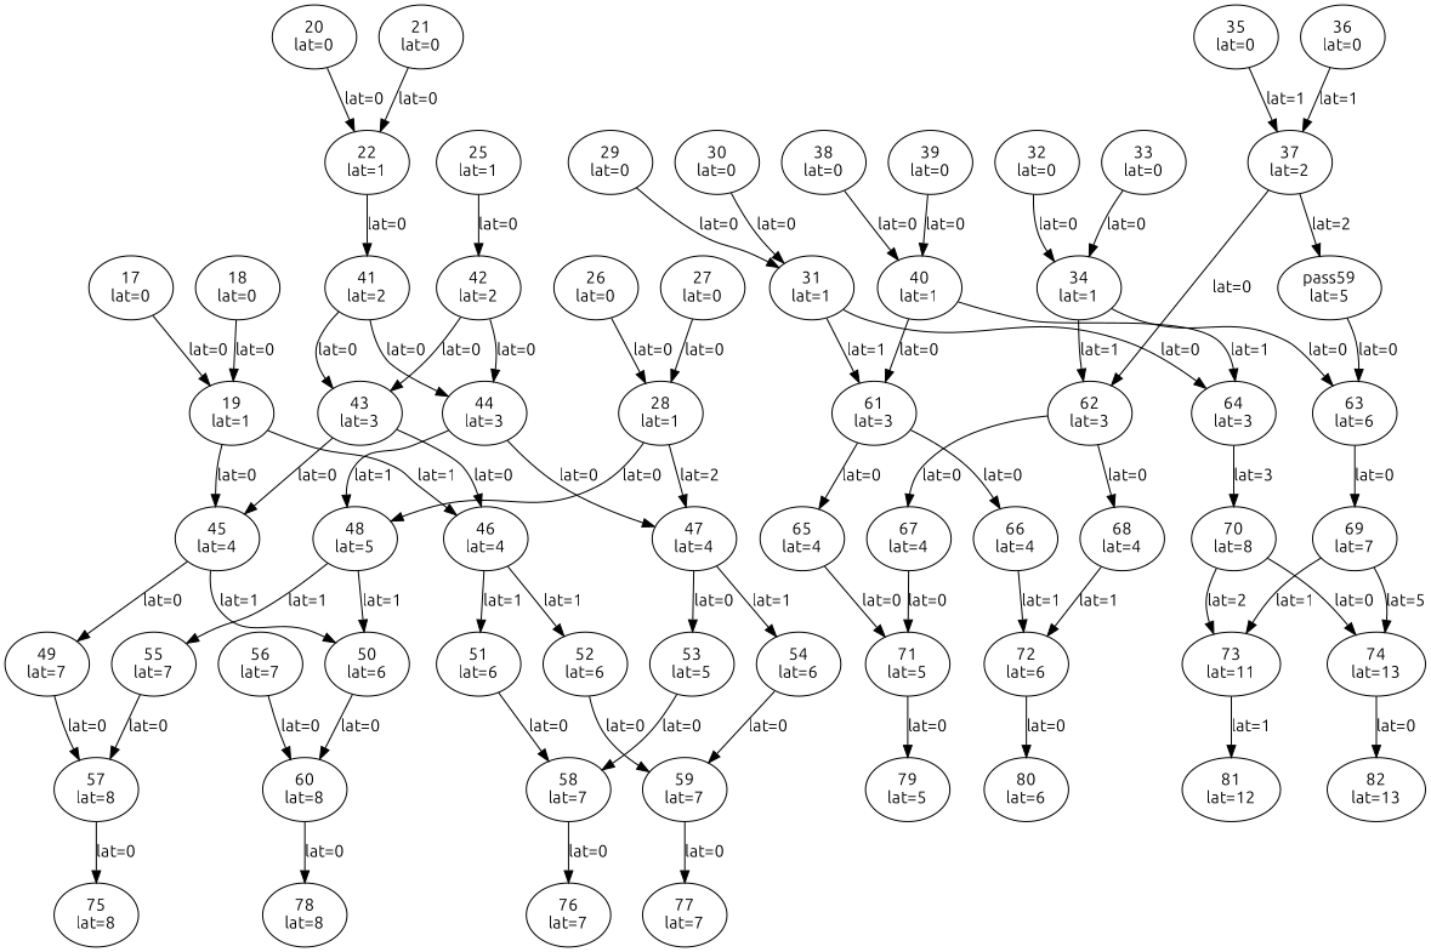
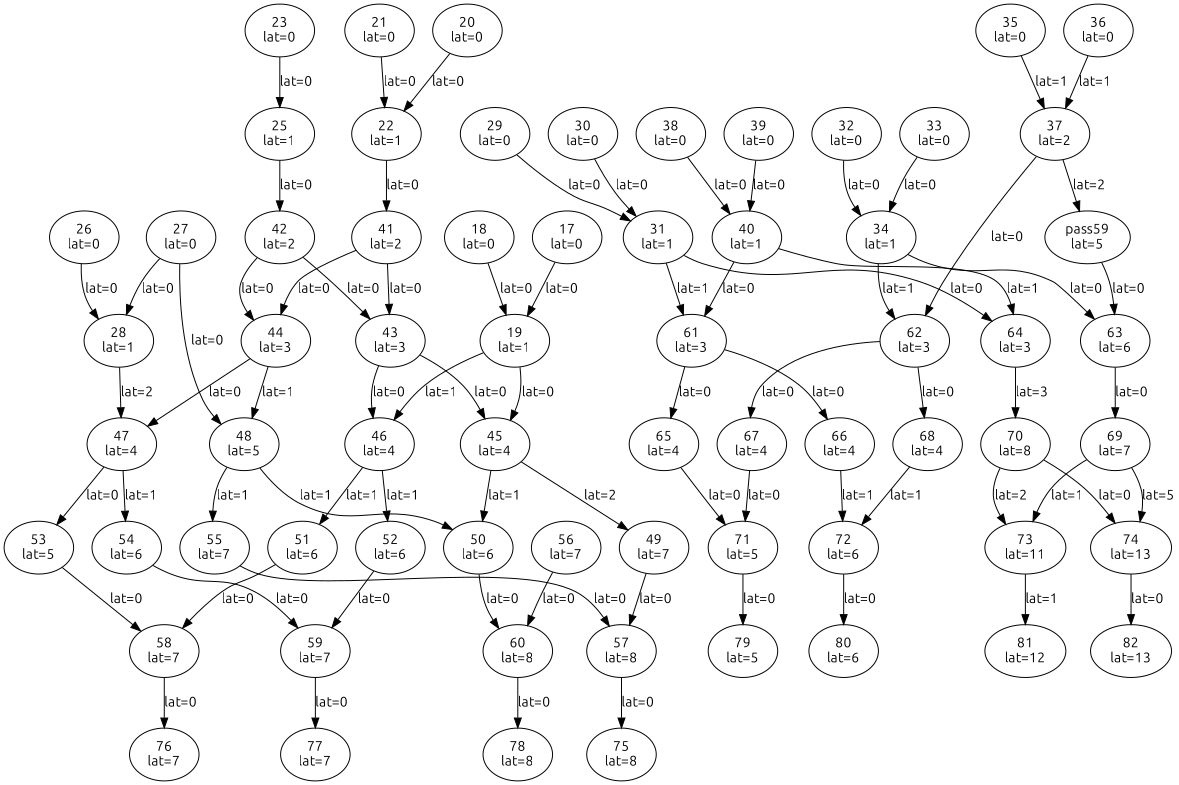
  digraph {
    fontname=Ubuntu
    node [fontname=Ubuntu]
    edge [fontname=Ubuntu]
    17 [label="\N\nlat=0"]
    19 [label="\N\nlat=1"]
    45 [label="\N\nlat=4"]
    46 [label="\N\nlat=4"]
    18 [label="\N\nlat=0"]
    20 [label="\N\nlat=0"]
    22 [label="\N\nlat=1"]
    41 [label="\N\nlat=2"]
    21 [label="\N\nlat=0"]
+   23 [label="\N\nlat=0"]
    25 [label="\N\nlat=1"]
    42 [label="\N\nlat=2"]
    26 [label="\N\nlat=0"]
    28 [label="\N\nlat=1"]
    47 [label="\N\nlat=4"]
    48 [label="\N\nlat=5"]
    27 [label="\N\nlat=0"]
    29 [label="\N\nlat=0"]
    31 [label="\N\nlat=1"]
    61 [label="\N\nlat=3"]
    64 [label="\N\nlat=3"]
    30 [label="\N\nlat=0"]
    32 [label="\N\nlat=0"]
    34 [label="\N\nlat=1"]
    62 [label="\N\nlat=3"]
    63 [label="\N\nlat=6"]
    33 [label="\N\nlat=0"]
    35 [label="\N\nlat=0"]
    37 [label="\N\nlat=2"]
    pass59 [label="\N\nlat=5"]
    36 [label="\N\nlat=0"]
    38 [label="\N\nlat=0"]
    40 [label="\N\nlat=1"]
    39 [label="\N\nlat=0"]
    75 [label="\N\nlat=8"]
    57 [label="\N\nlat=8"]
    76 [label="\N\nlat=7"]
    58 [label="\N\nlat=7"]
    77 [label="\N\nlat=7"]
    59 [label="\N\nlat=7"]
    78 [label="\N\nlat=8"]
    60 [label="\N\nlat=8"]
    79 [label="\N\nlat=5"]
    71 [label="\N\nlat=5"]
    80 [label="\N\nlat=6"]
    72 [label="\N\nlat=6"]
    81 [label="\N\nlat=12"]
    73 [label="\N\nlat=11"]
    82 [label="\N\nlat=13"]
    74 [label="\N\nlat=13"]
    49 [label="\N\nlat=7"]
    50 [label="\N\nlat=6"]
    51 [label="\N\nlat=6"]
    52 [label="\N\nlat=6"]
    43 [label="\N\nlat=3"]
    44 [label="\N\nlat=3"]
    53 [label="\N\nlat=5"]
    54 [label="\N\nlat=6"]
    55 [label="\N\nlat=7"]
    65 [label="\N\nlat=4"]
    66 [label="\N\nlat=4"]
    70 [label="\N\nlat=8"]
    67 [label="\N\nlat=4"]
    68 [label="\N\nlat=4"]
    69 [label="\N\nlat=7"]
    56 [label="\N\nlat=7"]
    17 -> 19 [label="lat=0"]
    19 -> 45 [label="lat=0"]
    19 -> 46 [label="lat=1"]
-   45 -> 49 [label="lat=0"]
+   45 -> 49 [label="lat=2"]
    45 -> 50 [label="lat=1"]
    46 -> 51 [label="lat=1"]
    46 -> 52 [label="lat=1"]
    18 -> 19 [label="lat=0"]
    20 -> 22 [label="lat=0"]
    22 -> 41 [label="lat=0"]
    41 -> 43 [label="lat=0"]
    41 -> 44 [label="lat=0"]
    21 -> 22 [label="lat=0"]
+   23 -> 25 [label="lat=0"]
    25 -> 42 [label="lat=0"]
    42 -> 43 [label="lat=0"]
    42 -> 44 [label="lat=0"]
    26 -> 28 [label="lat=0"]
    28 -> 47 [label="lat=2"]
-   28 -> 48 [label="lat=0"]
+   27 -> 48 [label="lat=0"]
    47 -> 53 [label="lat=0"]
    47 -> 54 [label="lat=1"]
    48 -> 50 [label="lat=1"]
    48 -> 55 [label="lat=1"]
    27 -> 28 [label="lat=0"]
    29 -> 31 [label="lat=0"]
    31 -> 61 [label="lat=1"]
    31 -> 64 [label="lat=0"]
    61 -> 65 [label="lat=0"]
    61 -> 66 [label="lat=0"]
    64 -> 70 [label="lat=3"]
    30 -> 31 [label="lat=0"]
    32 -> 34 [label="lat=0"]
    34 -> 62 [label="lat=1"]
    34 -> 63 [label="lat=0"]
    62 -> 67 [label="lat=0"]
    62 -> 68 [label="lat=0"]
    63 -> 69 [label="lat=0"]
    33 -> 34 [label="lat=0"]
    35 -> 37 [label="lat=1"]
    37 -> 62 [label="lat=0"]
    37 -> pass59 [label="lat=2"]
    pass59 -> 63 [label="lat=0"]
    36 -> 37 [label="lat=1"]
    38 -> 40 [label="lat=0"]
    40 -> 61 [label="lat=0"]
    40 -> 64 [label="lat=1"]
    39 -> 40 [label="lat=0"]
    57 -> 75 [label="lat=0"]
    58 -> 76 [label="lat=0"]
    59 -> 77 [label="lat=0"]
    60 -> 78 [label="lat=0"]
    71 -> 79 [label="lat=0"]
    72 -> 80 [label="lat=0"]
    73 -> 81 [label="lat=1"]
    74 -> 82 [label="lat=0"]
    49 -> 57 [label="lat=0"]
    50 -> 60 [label="lat=0"]
    51 -> 58 [label="lat=0"]
    52 -> 59 [label="lat=0"]
    43 -> 45 [label="lat=0"]
    43 -> 46 [label="lat=0"]
    44 -> 47 [label="lat=0"]
    44 -> 48 [label="lat=1"]
    53 -> 58 [label="lat=0"]
    54 -> 59 [label="lat=0"]
    55 -> 57 [label="lat=0"]
    65 -> 71 [label="lat=0"]
    66 -> 72 [label="lat=1"]
    70 -> 73 [label="lat=2"]
    70 -> 74 [label="lat=0"]
    67 -> 71 [label="lat=0"]
    68 -> 72 [label="lat=1"]
    69 -> 73 [label="lat=1"]
    69 -> 74 [label="lat=5"]
    56 -> 60 [label="lat=0"]
  }
